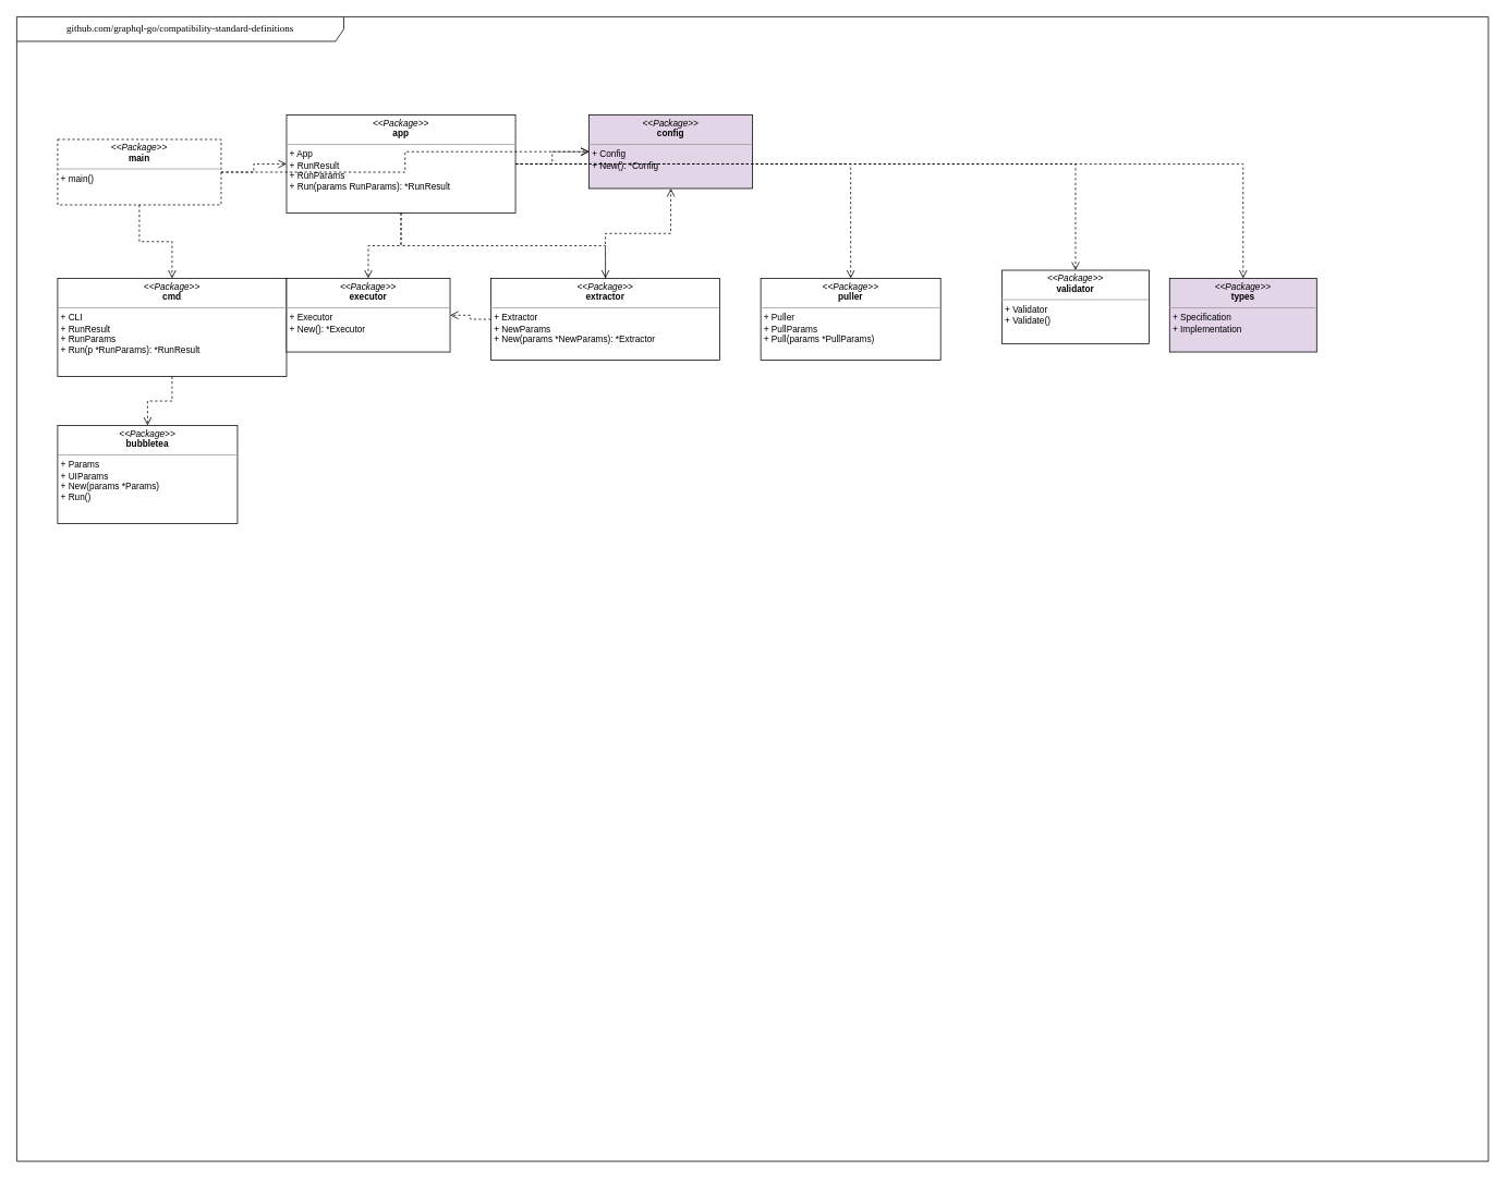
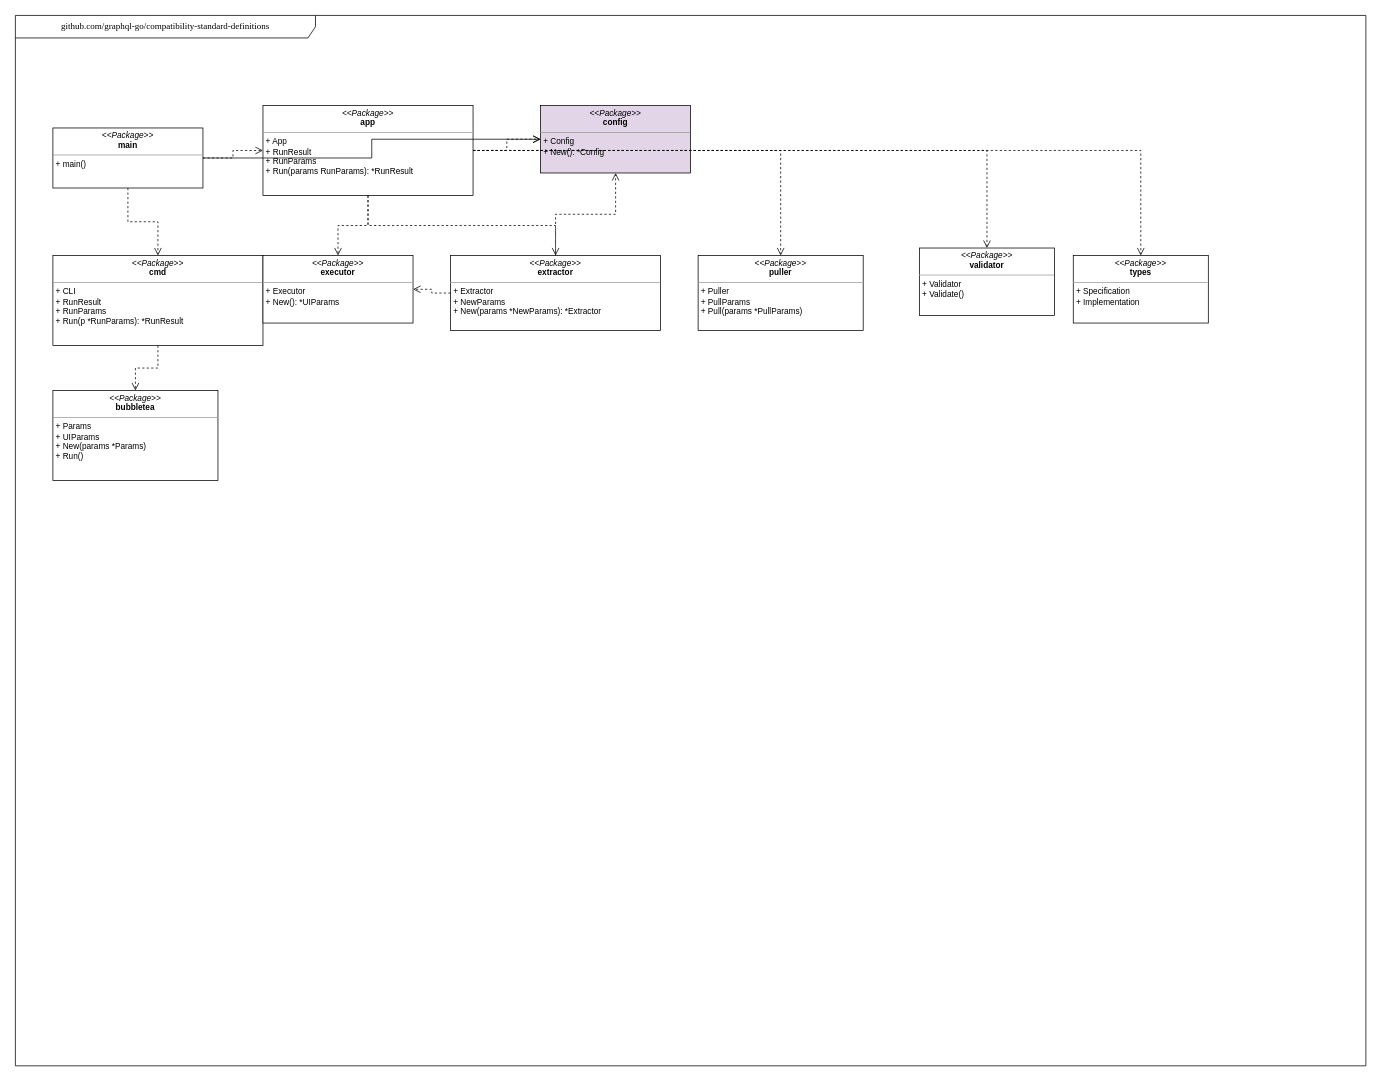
  <mxCell id="0" />
  <mxCell id="1" parent="0" />
  <mxCell id="2" value="github.com/graphql-go/compatibility-standard-definitions" style="shape=umlFrame;whiteSpace=wrap;html=1;rounded=0;shadow=0;comic=0;labelBackgroundColor=none;strokeWidth=1;fontFamily=Verdana;fontSize=12;align=center;width=400;height=30;" parent="1" vertex="1"><mxGeometry x="20" y="20" width="1800" height="1400" as="geometry" /></mxCell>
- <mxCell id="3" value="&lt;p style=&quot;margin:0px;margin-top:4px;text-align:center;&quot;&gt;&lt;i&gt;&amp;lt;&amp;lt;Package&amp;gt;&amp;gt;&lt;/i&gt;&lt;br&gt;&lt;b&gt;main&lt;/b&gt;&lt;br&gt;&lt;/p&gt;&lt;hr size=&quot;1&quot;&gt;&lt;p style=&quot;margin:0px;margin-left:4px;&quot;&gt;+ main()&lt;br&gt;&lt;/p&gt;" style="verticalAlign=top;align=left;overflow=fill;fontSize=11;fontFamily=Helvetica;html=1;rounded=0;shadow=0;comic=0;labelBackgroundColor=none;strokeWidth=1;dashed=1;" parent="1" vertex="1"><mxGeometry x="70" y="170" width="200" height="80" as="geometry" /></mxCell>
+ <mxCell id="3" value="&lt;p style=&quot;margin:0px;margin-top:4px;text-align:center;&quot;&gt;&lt;i&gt;&amp;lt;&amp;lt;Package&amp;gt;&amp;gt;&lt;/i&gt;&lt;br&gt;&lt;b&gt;main&lt;/b&gt;&lt;br&gt;&lt;/p&gt;&lt;hr size=&quot;1&quot;&gt;&lt;p style=&quot;margin:0px;margin-left:4px;&quot;&gt;+ main()&lt;br&gt;&lt;/p&gt;" style="verticalAlign=top;align=left;overflow=fill;fontSize=11;fontFamily=Helvetica;html=1;rounded=0;shadow=0;comic=0;labelBackgroundColor=none;strokeWidth=1" parent="1" vertex="1"><mxGeometry x="70" y="170" width="200" height="80" as="geometry" /></mxCell>
  <mxCell id="4" value="&lt;p style=&quot;margin:0px;margin-top:4px;text-align:center;&quot;&gt;&lt;i&gt;&amp;lt;&amp;lt;Package&amp;gt;&amp;gt;&lt;/i&gt;&lt;br&gt;&lt;b&gt;app&lt;/b&gt;&lt;br&gt;&lt;/p&gt;&lt;hr size=&quot;1&quot;&gt;&lt;p style=&quot;margin:0px;margin-left:4px;&quot;&gt;+ App&lt;br&gt;+ RunResult&lt;br&gt;+ RunParams&lt;br&gt;+ Run(params RunParams): *RunResult&lt;br&gt;&lt;/p&gt;" style="verticalAlign=top;align=left;overflow=fill;fontSize=11;fontFamily=Helvetica;html=1;rounded=0;shadow=0;comic=0;labelBackgroundColor=none;strokeWidth=1" parent="1" vertex="1"><mxGeometry x="350" y="140" width="280" height="120" as="geometry" /></mxCell>
  <mxCell id="5" value="&lt;p style=&quot;margin:0px;margin-top:4px;text-align:center;&quot;&gt;&lt;i&gt;&amp;lt;&amp;lt;Package&amp;gt;&amp;gt;&lt;/i&gt;&lt;br&gt;&lt;b&gt;cmd&lt;/b&gt;&lt;br&gt;&lt;/p&gt;&lt;hr size=&quot;1&quot;&gt;&lt;p style=&quot;margin:0px;margin-left:4px;&quot;&gt;+ CLI&lt;br&gt;+ RunResult&lt;br&gt;+ RunParams&lt;br&gt;+ Run(p *RunParams): *RunResult&lt;br&gt;&lt;/p&gt;" style="verticalAlign=top;align=left;overflow=fill;fontSize=11;fontFamily=Helvetica;html=1;rounded=0;shadow=0;comic=0;labelBackgroundColor=none;strokeWidth=1" parent="1" vertex="1"><mxGeometry x="70" y="340" width="280" height="120" as="geometry" /></mxCell>
  <mxCell id="6" value="&lt;p style=&quot;margin:0px;margin-top:4px;text-align:center;&quot;&gt;&lt;i&gt;&amp;lt;&amp;lt;Package&amp;gt;&amp;gt;&lt;/i&gt;&lt;br&gt;&lt;b&gt;config&lt;/b&gt;&lt;br&gt;&lt;/p&gt;&lt;hr size=&quot;1&quot;&gt;&lt;p style=&quot;margin:0px;margin-left:4px;&quot;&gt;+ Config&lt;br&gt;+ New(): *Config&lt;br&gt;&lt;/p&gt;" style="verticalAlign=top;align=left;overflow=fill;fontSize=11;fontFamily=Helvetica;html=1;rounded=0;shadow=0;comic=0;labelBackgroundColor=none;strokeWidth=1;fillColor=#e1d5e7;" parent="1" vertex="1"><mxGeometry x="720" y="140" width="200" height="90" as="geometry" /></mxCell>
- <mxCell id="7" value="&lt;p style=&quot;margin:0px;margin-top:4px;text-align:center;&quot;&gt;&lt;i&gt;&amp;lt;&amp;lt;Package&amp;gt;&amp;gt;&lt;/i&gt;&lt;br&gt;&lt;b&gt;executor&lt;/b&gt;&lt;br&gt;&lt;/p&gt;&lt;hr size=&quot;1&quot;&gt;&lt;p style=&quot;margin:0px;margin-left:4px;&quot;&gt;+ Executor&lt;br&gt;+ New(): *Executor&lt;br&gt;&lt;/p&gt;" style="verticalAlign=top;align=left;overflow=fill;fontSize=11;fontFamily=Helvetica;html=1;rounded=0;shadow=0;comic=0;labelBackgroundColor=none;strokeWidth=1" parent="1" vertex="1"><mxGeometry x="350" y="340" width="200" height="90" as="geometry" /></mxCell>
+ <mxCell id="7" value="&lt;p style=&quot;margin:0px;margin-top:4px;text-align:center;&quot;&gt;&lt;i&gt;&amp;lt;&amp;lt;Package&amp;gt;&amp;gt;&lt;/i&gt;&lt;br&gt;&lt;b&gt;executor&lt;/b&gt;&lt;br&gt;&lt;/p&gt;&lt;hr size=&quot;1&quot;&gt;&lt;p style=&quot;margin:0px;margin-left:4px;&quot;&gt;+ Executor&lt;br&gt;+ New(): *UIParams&lt;br&gt;&lt;/p&gt;" style="verticalAlign=top;align=left;overflow=fill;fontSize=11;fontFamily=Helvetica;html=1;rounded=0;shadow=0;comic=0;labelBackgroundColor=none;strokeWidth=1" parent="1" vertex="1"><mxGeometry x="350" y="340" width="200" height="90" as="geometry" /></mxCell>
  <mxCell id="8" value="&lt;p style=&quot;margin:0px;margin-top:4px;text-align:center;&quot;&gt;&lt;i&gt;&amp;lt;&amp;lt;Package&amp;gt;&amp;gt;&lt;/i&gt;&lt;br&gt;&lt;b&gt;extractor&lt;/b&gt;&lt;br&gt;&lt;/p&gt;&lt;hr size=&quot;1&quot;&gt;&lt;p style=&quot;margin:0px;margin-left:4px;&quot;&gt;+ Extractor&lt;br&gt;+ NewParams&lt;br&gt;+ New(params *NewParams): *Extractor&lt;br&gt;&lt;/p&gt;" style="verticalAlign=top;align=left;overflow=fill;fontSize=11;fontFamily=Helvetica;html=1;rounded=0;shadow=0;comic=0;labelBackgroundColor=none;strokeWidth=1" parent="1" vertex="1"><mxGeometry x="600" y="340" width="280" height="100" as="geometry" /></mxCell>
  <mxCell id="9" value="&lt;p style=&quot;margin:0px;margin-top:4px;text-align:center;&quot;&gt;&lt;i&gt;&amp;lt;&amp;lt;Package&amp;gt;&amp;gt;&lt;/i&gt;&lt;br&gt;&lt;b&gt;puller&lt;/b&gt;&lt;br&gt;&lt;/p&gt;&lt;hr size=&quot;1&quot;&gt;&lt;p style=&quot;margin:0px;margin-left:4px;&quot;&gt;+ Puller&lt;br&gt;+ PullParams&lt;br&gt;+ Pull(params *PullParams)&lt;br&gt;&lt;/p&gt;" style="verticalAlign=top;align=left;overflow=fill;fontSize=11;fontFamily=Helvetica;html=1;rounded=0;shadow=0;comic=0;labelBackgroundColor=none;strokeWidth=1" parent="1" vertex="1"><mxGeometry x="930" y="340" width="220" height="100" as="geometry" /></mxCell>
  <mxCell id="10" value="&lt;p style=&quot;margin:0px;margin-top:4px;text-align:center;&quot;&gt;&lt;i&gt;&amp;lt;&amp;lt;Package&amp;gt;&amp;gt;&lt;/i&gt;&lt;br&gt;&lt;b&gt;validator&lt;/b&gt;&lt;br&gt;&lt;/p&gt;&lt;hr size=&quot;1&quot;&gt;&lt;p style=&quot;margin:0px;margin-left:4px;&quot;&gt;+ Validator&lt;br&gt;+ Validate()&lt;br&gt;&lt;/p&gt;" style="verticalAlign=top;align=left;overflow=fill;fontSize=11;fontFamily=Helvetica;html=1;rounded=0;shadow=0;comic=0;labelBackgroundColor=none;strokeWidth=1" parent="1" vertex="1"><mxGeometry x="1225" y="330" width="180" height="90" as="geometry" /></mxCell>
- <mxCell id="11" value="&lt;p style=&quot;margin:0px;margin-top:4px;text-align:center;&quot;&gt;&lt;i&gt;&amp;lt;&amp;lt;Package&amp;gt;&amp;gt;&lt;/i&gt;&lt;br&gt;&lt;b&gt;types&lt;/b&gt;&lt;br&gt;&lt;/p&gt;&lt;hr size=&quot;1&quot;&gt;&lt;p style=&quot;margin:0px;margin-left:4px;&quot;&gt;+ Specification&lt;br&gt;+ Implementation&lt;br&gt;&lt;/p&gt;" style="verticalAlign=top;align=left;overflow=fill;fontSize=11;fontFamily=Helvetica;html=1;rounded=0;shadow=0;comic=0;labelBackgroundColor=none;strokeWidth=1;fillColor=#e1d5e7;" parent="1" vertex="1"><mxGeometry x="1430" y="340" width="180" height="90" as="geometry" /></mxCell>
+ <mxCell id="11" value="&lt;p style=&quot;margin:0px;margin-top:4px;text-align:center;&quot;&gt;&lt;i&gt;&amp;lt;&amp;lt;Package&amp;gt;&amp;gt;&lt;/i&gt;&lt;br&gt;&lt;b&gt;types&lt;/b&gt;&lt;br&gt;&lt;/p&gt;&lt;hr size=&quot;1&quot;&gt;&lt;p style=&quot;margin:0px;margin-left:4px;&quot;&gt;+ Specification&lt;br&gt;+ Implementation&lt;br&gt;&lt;/p&gt;" style="verticalAlign=top;align=left;overflow=fill;fontSize=11;fontFamily=Helvetica;html=1;rounded=0;shadow=0;comic=0;labelBackgroundColor=none;strokeWidth=1" parent="1" vertex="1"><mxGeometry x="1430" y="340" width="180" height="90" as="geometry" /></mxCell>
  <mxCell id="12" value="&lt;p style=&quot;margin:0px;margin-top:4px;text-align:center;&quot;&gt;&lt;i&gt;&amp;lt;&amp;lt;Package&amp;gt;&amp;gt;&lt;/i&gt;&lt;br&gt;&lt;b&gt;bubbletea&lt;/b&gt;&lt;br&gt;&lt;/p&gt;&lt;hr size=&quot;1&quot;&gt;&lt;p style=&quot;margin:0px;margin-left:4px;&quot;&gt;+ Params&lt;br&gt;+ UIParams&lt;br&gt;+ New(params *Params)&lt;br&gt;+ Run()&lt;br&gt;&lt;/p&gt;" style="verticalAlign=top;align=left;overflow=fill;fontSize=11;fontFamily=Helvetica;html=1;rounded=0;shadow=0;comic=0;labelBackgroundColor=none;strokeWidth=1" parent="1" vertex="1"><mxGeometry x="70" y="520" width="220" height="120" as="geometry" /></mxCell>
  <mxCell id="13" style="edgeStyle=orthogonalEdgeStyle;rounded=0;html=1;dashed=1;labelBackgroundColor=none;startFill=0;endArrow=open;endFill=0;endSize=8;fontFamily=Helvetica;fontSize=10;" parent="1" source="3" target="4" edge="1"><mxGeometry relative="1" as="geometry" /></mxCell>
  <mxCell id="14" style="edgeStyle=orthogonalEdgeStyle;rounded=0;html=1;dashed=1;labelBackgroundColor=none;startFill=0;endArrow=open;endFill=0;endSize=8;fontFamily=Helvetica;fontSize=10;" parent="1" source="3" target="5" edge="1"><mxGeometry relative="1" as="geometry" /></mxCell>
- <mxCell id="15" style="edgeStyle=orthogonalEdgeStyle;rounded=0;html=1;dashed=1;labelBackgroundColor=none;startFill=0;endArrow=open;endFill=0;endSize=8;fontFamily=Helvetica;fontSize=10;" parent="1" source="3" target="6" edge="1"><mxGeometry relative="1" as="geometry" /></mxCell>
+ <mxCell id="15" style="edgeStyle=orthogonalEdgeStyle;rounded=0;html=1;dashed=0;labelBackgroundColor=none;startFill=0;endArrow=open;endFill=0;endSize=8;fontFamily=Helvetica;fontSize=10;" parent="1" source="3" target="6" edge="1"><mxGeometry relative="1" as="geometry" /></mxCell>
  <mxCell id="16" style="edgeStyle=orthogonalEdgeStyle;rounded=0;html=1;dashed=1;labelBackgroundColor=none;startFill=0;endArrow=open;endFill=0;endSize=8;fontFamily=Helvetica;fontSize=10;" parent="1" source="4" target="6" edge="1"><mxGeometry relative="1" as="geometry" /></mxCell>
  <mxCell id="17" style="edgeStyle=orthogonalEdgeStyle;rounded=0;html=1;dashed=1;labelBackgroundColor=none;startFill=0;endArrow=open;endFill=0;endSize=8;fontFamily=Helvetica;fontSize=10;" parent="1" source="4" target="7" edge="1"><mxGeometry relative="1" as="geometry" /></mxCell>
  <mxCell id="18" style="edgeStyle=orthogonalEdgeStyle;rounded=0;html=1;dashed=1;labelBackgroundColor=none;startFill=0;endArrow=open;endFill=0;endSize=8;fontFamily=Helvetica;fontSize=10;" parent="1" source="4" target="8" edge="1"><mxGeometry relative="1" as="geometry" /></mxCell>
  <mxCell id="19" style="edgeStyle=orthogonalEdgeStyle;rounded=0;html=1;dashed=1;labelBackgroundColor=none;startFill=0;endArrow=open;endFill=0;endSize=8;fontFamily=Helvetica;fontSize=10;" parent="1" source="4" target="9" edge="1"><mxGeometry relative="1" as="geometry" /></mxCell>
  <mxCell id="20" style="edgeStyle=orthogonalEdgeStyle;rounded=0;html=1;dashed=1;labelBackgroundColor=none;startFill=0;endArrow=open;endFill=0;endSize=8;fontFamily=Helvetica;fontSize=10;" parent="1" source="4" target="10" edge="1"><mxGeometry relative="1" as="geometry" /></mxCell>
  <mxCell id="21" style="edgeStyle=orthogonalEdgeStyle;rounded=0;html=1;dashed=1;labelBackgroundColor=none;startFill=0;endArrow=open;endFill=0;endSize=8;fontFamily=Helvetica;fontSize=10;" parent="1" source="4" target="11" edge="1"><mxGeometry relative="1" as="geometry" /></mxCell>
  <mxCell id="22" style="edgeStyle=orthogonalEdgeStyle;rounded=0;html=1;dashed=1;labelBackgroundColor=none;startFill=0;endArrow=open;endFill=0;endSize=8;fontFamily=Helvetica;fontSize=10;" parent="1" source="5" target="12" edge="1"><mxGeometry relative="1" as="geometry" /></mxCell>
  <mxCell id="23" style="edgeStyle=orthogonalEdgeStyle;rounded=0;html=1;dashed=1;labelBackgroundColor=none;startFill=0;endArrow=open;endFill=0;endSize=8;fontFamily=Helvetica;fontSize=10;" parent="1" source="8" target="6" edge="1"><mxGeometry relative="1" as="geometry" /></mxCell>
  <mxCell id="24" style="edgeStyle=orthogonalEdgeStyle;rounded=0;html=1;dashed=1;labelBackgroundColor=none;startFill=0;endArrow=open;endFill=0;endSize=8;fontFamily=Helvetica;fontSize=10;" parent="1" source="8" target="7" edge="1"><mxGeometry relative="1" as="geometry" /></mxCell>
